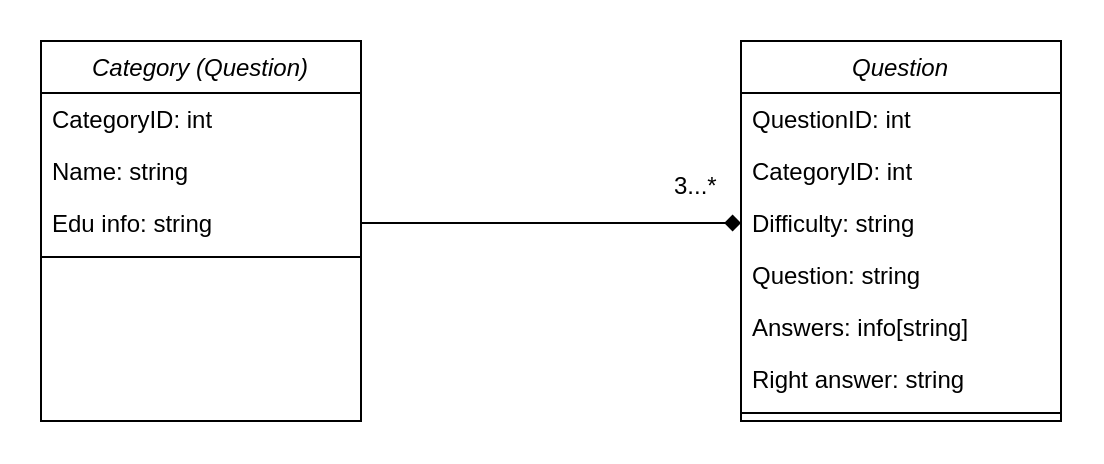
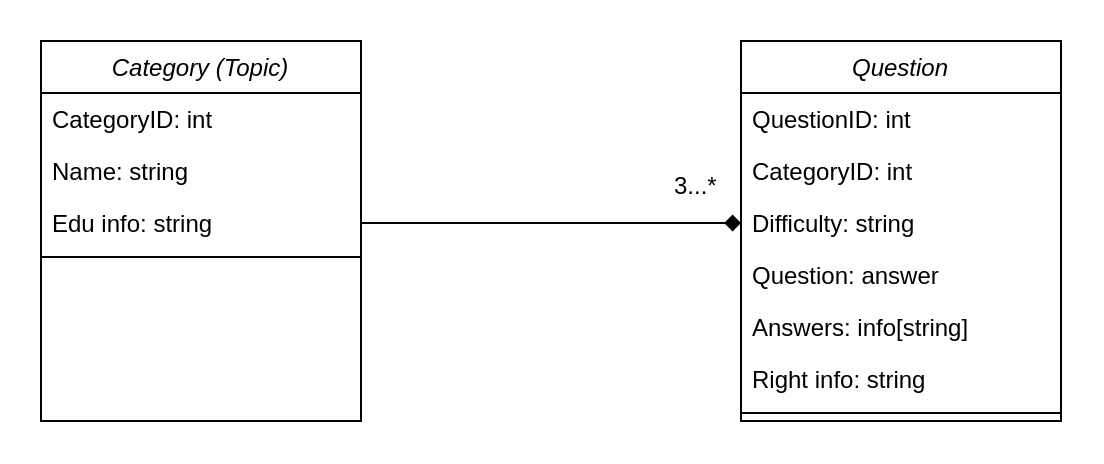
  <mxCell id="0" />
  <mxCell id="1" parent="0" />
- <mxCell id="2" value="Category (Question)" style="swimlane;fontStyle=2;align=center;verticalAlign=top;childLayout=stackLayout;horizontal=1;startSize=26;horizontalStack=0;resizeParent=1;resizeLast=0;collapsible=1;marginBottom=0;rounded=0;shadow=0;strokeWidth=1;" parent="1" vertex="1"><mxGeometry x="20" y="20" width="160" height="190" as="geometry"><mxRectangle x="230" y="140" width="160" height="26" as="alternateBounds" /></mxGeometry></mxCell>
+ <mxCell id="2" value="Category (Topic)" style="swimlane;fontStyle=2;align=center;verticalAlign=top;childLayout=stackLayout;horizontal=1;startSize=26;horizontalStack=0;resizeParent=1;resizeLast=0;collapsible=1;marginBottom=0;rounded=0;shadow=0;strokeWidth=1;" parent="1" vertex="1"><mxGeometry x="20" y="20" width="160" height="190" as="geometry"><mxRectangle x="230" y="140" width="160" height="26" as="alternateBounds" /></mxGeometry></mxCell>
  <mxCell id="3" value="CategoryID: int" style="text;align=left;verticalAlign=top;spacingLeft=4;spacingRight=4;overflow=hidden;rotatable=0;points=[[0,0.5],[1,0.5]];portConstraint=eastwest;rounded=0;shadow=0;html=0;" parent="2" vertex="1"><mxGeometry y="26" width="160" height="26" as="geometry" /></mxCell>
  <mxCell id="4" value="Name: string" style="text;align=left;verticalAlign=top;spacingLeft=4;spacingRight=4;overflow=hidden;rotatable=0;points=[[0,0.5],[1,0.5]];portConstraint=eastwest;" parent="2" vertex="1"><mxGeometry y="52" width="160" height="26" as="geometry" /></mxCell>
  <mxCell id="5" value="Edu info: string" style="text;align=left;verticalAlign=top;spacingLeft=4;spacingRight=4;overflow=hidden;rotatable=0;points=[[0,0.5],[1,0.5]];portConstraint=eastwest;rounded=0;shadow=0;html=0;" parent="2" vertex="1"><mxGeometry y="78" width="160" height="26" as="geometry" /></mxCell>
  <mxCell id="6" value="" style="line;html=1;strokeWidth=1;align=left;verticalAlign=middle;spacingTop=-1;spacingLeft=3;spacingRight=3;rotatable=0;labelPosition=right;points=[];portConstraint=eastwest;" parent="2" vertex="1"><mxGeometry y="104" width="160" height="8" as="geometry" /></mxCell>
  <mxCell id="7" value="Question" style="swimlane;fontStyle=2;align=center;verticalAlign=top;childLayout=stackLayout;horizontal=1;startSize=26;horizontalStack=0;resizeParent=1;resizeLast=0;collapsible=1;marginBottom=0;rounded=0;shadow=0;strokeWidth=1;" parent="1" vertex="1"><mxGeometry x="370" y="20" width="160" height="190" as="geometry"><mxRectangle x="230" y="140" width="160" height="26" as="alternateBounds" /></mxGeometry></mxCell>
  <mxCell id="8" value="QuestionID: int" style="text;align=left;verticalAlign=top;spacingLeft=4;spacingRight=4;overflow=hidden;rotatable=0;points=[[0,0.5],[1,0.5]];portConstraint=eastwest;rounded=0;shadow=0;html=0;" vertex="1" parent="7"><mxGeometry y="26" width="160" height="26" as="geometry" /></mxCell>
  <mxCell id="9" value="CategoryID: int" style="text;align=left;verticalAlign=top;spacingLeft=4;spacingRight=4;overflow=hidden;rotatable=0;points=[[0,0.5],[1,0.5]];portConstraint=eastwest;rounded=0;shadow=0;html=0;" vertex="1" parent="7"><mxGeometry y="52" width="160" height="26" as="geometry" /></mxCell>
  <mxCell id="10" value="Difficulty: string" style="text;align=left;verticalAlign=top;spacingLeft=4;spacingRight=4;overflow=hidden;rotatable=0;points=[[0,0.5],[1,0.5]];portConstraint=eastwest;rounded=0;shadow=0;html=0;" parent="7" vertex="1"><mxGeometry y="78" width="160" height="26" as="geometry" /></mxCell>
- <mxCell id="11" value="Question: string" style="text;align=left;verticalAlign=top;spacingLeft=4;spacingRight=4;overflow=hidden;rotatable=0;points=[[0,0.5],[1,0.5]];portConstraint=eastwest;rounded=0;shadow=0;html=0;" parent="7" vertex="1"><mxGeometry y="104" width="160" height="26" as="geometry" /></mxCell>
+ <mxCell id="11" value="Question: answer" style="text;align=left;verticalAlign=top;spacingLeft=4;spacingRight=4;overflow=hidden;rotatable=0;points=[[0,0.5],[1,0.5]];portConstraint=eastwest;rounded=0;shadow=0;html=0;" parent="7" vertex="1"><mxGeometry y="104" width="160" height="26" as="geometry" /></mxCell>
  <mxCell id="12" value="Answers: info[string]" style="text;align=left;verticalAlign=top;spacingLeft=4;spacingRight=4;overflow=hidden;rotatable=0;points=[[0,0.5],[1,0.5]];portConstraint=eastwest;rounded=0;shadow=0;html=0;" parent="7" vertex="1"><mxGeometry y="130" width="160" height="26" as="geometry" /></mxCell>
- <mxCell id="13" value="Right answer: string" style="text;align=left;verticalAlign=top;spacingLeft=4;spacingRight=4;overflow=hidden;rotatable=0;points=[[0,0.5],[1,0.5]];portConstraint=eastwest;rounded=0;shadow=0;html=0;" parent="7" vertex="1"><mxGeometry y="156" width="160" height="26" as="geometry" /></mxCell>
+ <mxCell id="13" value="Right info: string" style="text;align=left;verticalAlign=top;spacingLeft=4;spacingRight=4;overflow=hidden;rotatable=0;points=[[0,0.5],[1,0.5]];portConstraint=eastwest;rounded=0;shadow=0;html=0;" parent="7" vertex="1"><mxGeometry y="156" width="160" height="26" as="geometry" /></mxCell>
  <mxCell id="14" value="" style="line;html=1;strokeWidth=1;align=left;verticalAlign=middle;spacingTop=-1;spacingLeft=3;spacingRight=3;rotatable=0;labelPosition=right;points=[];portConstraint=eastwest;" parent="7" vertex="1"><mxGeometry y="182" width="160" height="8" as="geometry" /></mxCell>
  <mxCell id="15" style="edgeStyle=orthogonalEdgeStyle;rounded=0;orthogonalLoop=1;jettySize=auto;html=1;entryX=0;entryY=0.5;entryDx=0;entryDy=0;endArrow=diamond;" edge="1" parent="1" source="5" target="10"><mxGeometry relative="1" as="geometry" /></mxCell>
  <mxCell id="16" value="3...*" style="text;align=left;verticalAlign=top;spacingLeft=4;spacingRight=4;overflow=hidden;rotatable=0;points=[[0,0.5],[1,0.5]];portConstraint=eastwest;rounded=0;shadow=0;html=0;" vertex="1" parent="1"><mxGeometry x="331" y="79" width="40" height="26" as="geometry" /></mxCell>
